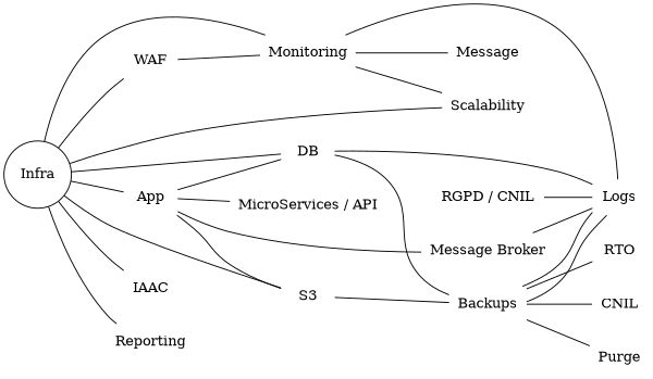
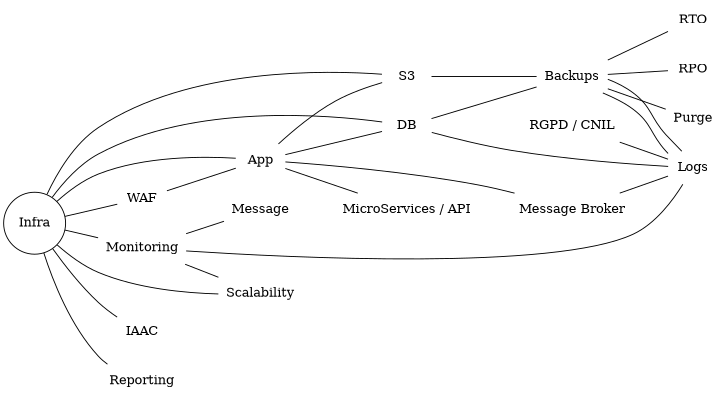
  graph {
    rankdir=LR
    node [shape=plaintext]
    edge [dir=none]
    Infra [height=0.93881 shape=circle width=0.93881]
    App [height=0.5 width=0.75]
    DB [height=0.5 width=0.75]
    IAAC [height=0.5 width=0.75]
    S3 [height=0.5 width=0.75]
    Reporting [height=0.5 width=1.2222]
    Scalability [height=0.5 width=1.2778]
    Monitoring [height=0.5 width=1.3333]
    WAF [height=0.5 width=0.75]
    "MicroServices / API" [height=0.5 width=1.6667]
    "Message Broker" [height=0.5 width=1.8611]
    Logs [height=0.5 width=0.75]
    Backups [height=0.5 width=1.0833]
    n14 [height=0.5 label=Message width=1.0417]
    RTO [height=0.5 width=0.75]
-   RPO [height=0.5 width=0.75 label=CNIL]
+   RPO [height=0.5 width=0.75]
    Purge [height=0.5 width=0.81944]
    "RGPD / CNIL" [height=0.5 width=1.5694]
    Infra -- App
    Infra -- DB
    Infra -- IAAC
    Infra -- S3
    Infra -- Reporting
    Infra -- Scalability
    Infra -- Monitoring
    Infra -- WAF
    App -- DB
    App -- S3
    App -- "MicroServices / API"
    App -- "Message Broker"
    DB -- Logs
    DB -- Backups
    S3 -- Backups
    Monitoring -- Scalability
    Monitoring -- Logs
    Monitoring -- n14
-   WAF -- Monitoring
+   WAF -- App
    "Message Broker" -- Logs
    Backups -- Logs
    Backups -- Logs
    Backups -- RTO
    Backups -- RPO
    Backups -- Purge
    "RGPD / CNIL" -- Logs
  }
